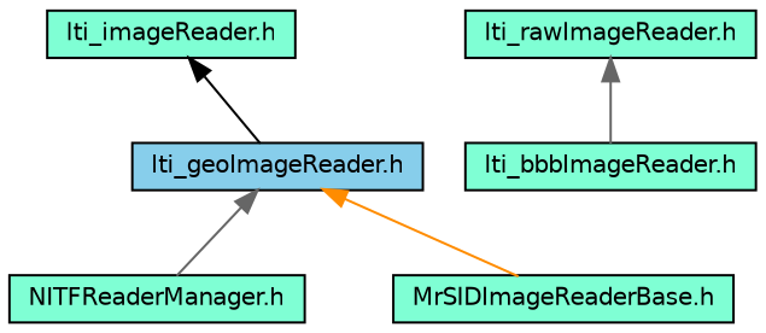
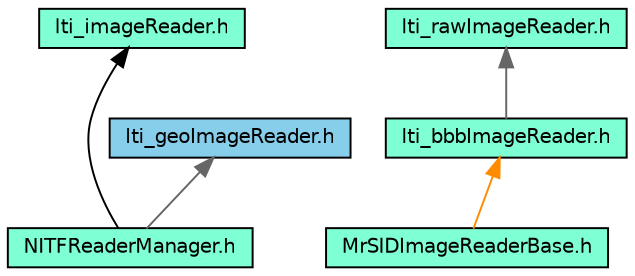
  digraph {
    node [color=black fillcolor=aquamarine fontname=Helvetica fontsize=10 shape=record style=filled]
    edge [color=gray40 dir=back fontname=Helvetica fontsize=10 labelfontname=Helvetica labelfontsize=10 style=solid]
    n1 [fontcolor=black height=0.2 label="lti_imageReader.h" width=0.4]
    n2 [fillcolor=skyblue height=0.2 label="lti_geoImageReader.h" width=0.4]
    n3 [height=0.2 label="MrSIDImageReaderBase.h" width=0.4]
    n4 [height=0.2 label="NITFReaderManager.h" width=0.4]
    n5 [height=0.2 label="lti_rawImageReader.h" width=0.4]
    n6 [height=0.2 label="lti_bbbImageReader.h" width=0.4]
-   n1 -> n2 [color=black]
-   n2 -> n3 [color=darkorange]
+   n1 -> n4 [color=black]
+   n6 -> n3 [color=darkorange]
    n2 -> n4
    n5 -> n6
  }
